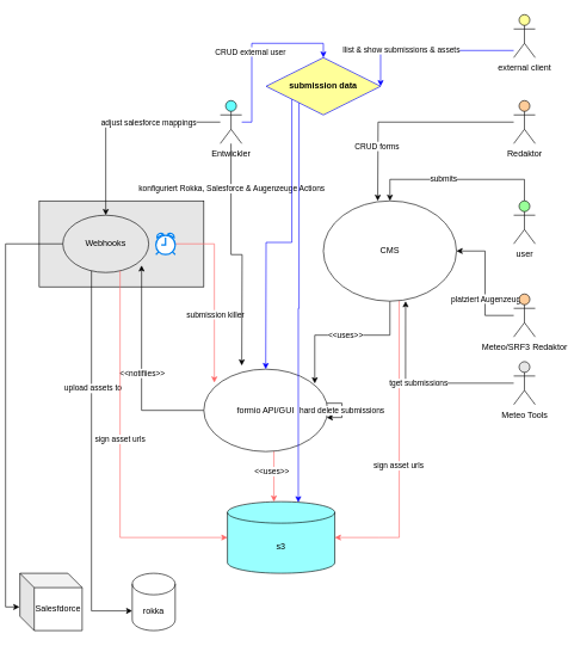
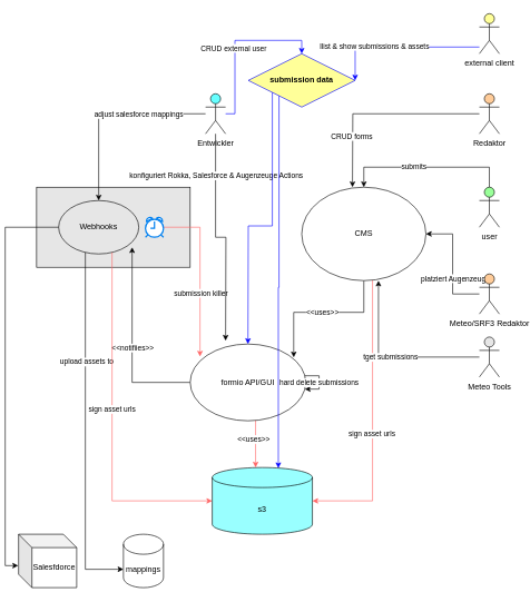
  <mxCell id="0" />
  <mxCell id="1" parent="0" />
  <mxCell id="2" value="s3" style="shape=cylinder3;whiteSpace=wrap;html=1;boundedLbl=1;backgroundOutline=1;size=15;fillColor=#99FFFF;" vertex="1" parent="1"><mxGeometry x="310" y="700" width="150" height="100" as="geometry" /></mxCell>
  <mxCell id="3" style="edgeStyle=orthogonalEdgeStyle;rounded=0;orthogonalLoop=1;jettySize=auto;html=1;fillColor=#FF6666;strokeColor=#FF6666;exitX=0.566;exitY=0.991;exitDx=0;exitDy=0;exitPerimeter=0;entryX=0.433;entryY=0;entryDx=0;entryDy=0;entryPerimeter=0;" edge="1" parent="1" source="17" target="2"><mxGeometry relative="1" as="geometry"><mxPoint x="375" y="650" as="sourcePoint" /></mxGeometry></mxCell>
  <mxCell id="4" value="&amp;lt;&amp;lt;uses&amp;gt;&amp;gt;" style="edgeLabel;html=1;align=center;verticalAlign=middle;resizable=0;points=[];" vertex="1" connectable="0" parent="3"><mxGeometry x="-0.193" y="-3" relative="1" as="geometry"><mxPoint as="offset" /></mxGeometry></mxCell>
  <mxCell id="5" value="" style="rounded=0;whiteSpace=wrap;html=1;fillColor=#E6E6E6;" vertex="1" parent="1"><mxGeometry x="47" y="280" width="230" height="120" as="geometry" /></mxCell>
  <mxCell id="6" value="&amp;lt;&amp;lt;uses&amp;gt;&amp;gt;" style="edgeStyle=orthogonalEdgeStyle;rounded=0;orthogonalLoop=1;jettySize=auto;html=1;entryX=0.896;entryY=0.174;entryDx=0;entryDy=0;entryPerimeter=0;" edge="1" parent="1" source="9" target="17"><mxGeometry relative="1" as="geometry" /></mxCell>
  <mxCell id="7" style="edgeStyle=orthogonalEdgeStyle;rounded=0;orthogonalLoop=1;jettySize=auto;html=1;strokeColor=#FF6666;" edge="1" parent="1" source="9"><mxGeometry relative="1" as="geometry"><mxPoint x="460" y="750" as="targetPoint" /><Array as="points"><mxPoint x="550" y="750" /><mxPoint x="522" y="750" /></Array></mxGeometry></mxCell>
  <mxCell id="8" value="sign asset urls" style="edgeLabel;html=1;align=center;verticalAlign=middle;resizable=0;points=[];" vertex="1" connectable="0" parent="7"><mxGeometry x="0.093" y="-2" relative="1" as="geometry"><mxPoint as="offset" /></mxGeometry></mxCell>
  <mxCell id="9" value="CMS" style="ellipse;whiteSpace=wrap;html=1;" vertex="1" parent="1"><mxGeometry x="444" y="280" width="186" height="140" as="geometry" /></mxCell>
  <mxCell id="10" style="edgeStyle=orthogonalEdgeStyle;rounded=0;orthogonalLoop=1;jettySize=auto;html=1;entryX=0.085;entryY=0.163;entryDx=0;entryDy=0;entryPerimeter=0;startArrow=none;strokeColor=#FF6666;" edge="1" parent="1" source="27" target="17"><mxGeometry relative="1" as="geometry"><mxPoint x="260" y="370" as="sourcePoint" /></mxGeometry></mxCell>
  <mxCell id="11" value="submission killer" style="edgeLabel;html=1;align=center;verticalAlign=middle;resizable=0;points=[];" vertex="1" connectable="0" parent="10"><mxGeometry x="0.23" y="1" relative="1" as="geometry"><mxPoint as="offset" /></mxGeometry></mxCell>
  <mxCell id="12" style="edgeStyle=orthogonalEdgeStyle;rounded=0;orthogonalLoop=1;jettySize=auto;html=1;entryX=0;entryY=0;entryDx=0;entryDy=52.5;entryPerimeter=0;" edge="1" parent="1" source="14" target="28"><mxGeometry relative="1" as="geometry"><Array as="points"><mxPoint x="120" y="853" /></Array></mxGeometry></mxCell>
  <mxCell id="13" value="upload assets to" style="edgeLabel;html=1;align=center;verticalAlign=middle;resizable=0;points=[];" vertex="1" connectable="0" parent="12"><mxGeometry x="-0.382" y="1" relative="1" as="geometry"><mxPoint as="offset" /></mxGeometry></mxCell>
  <mxCell id="14" value="Webhooks" style="ellipse;whiteSpace=wrap;html=1;fillColor=#e6e6e6;" vertex="1" parent="1"><mxGeometry x="80" y="300" width="120" height="80" as="geometry" /></mxCell>
  <mxCell id="15" style="edgeStyle=orthogonalEdgeStyle;rounded=0;orthogonalLoop=1;jettySize=auto;html=1;entryX=0.917;entryY=0.875;entryDx=0;entryDy=0;entryPerimeter=0;" edge="1" parent="1" source="17" target="14"><mxGeometry relative="1" as="geometry" /></mxCell>
  <mxCell id="16" value="&amp;lt;&amp;lt;notifiies&amp;gt;&amp;gt;" style="edgeLabel;html=1;align=center;verticalAlign=middle;resizable=0;points=[];" vertex="1" connectable="0" parent="15"><mxGeometry x="-0.038" relative="1" as="geometry"><mxPoint as="offset" /></mxGeometry></mxCell>
  <mxCell id="17" value="formio API/GUI" style="ellipse;whiteSpace=wrap;html=1;" vertex="1" parent="1"><mxGeometry x="277" y="515" width="173" height="115" as="geometry" /></mxCell>
  <mxCell id="18" style="edgeStyle=orthogonalEdgeStyle;rounded=0;orthogonalLoop=1;jettySize=auto;html=1;" edge="1" parent="1" source="20"><mxGeometry relative="1" as="geometry"><mxPoint x="520" y="280" as="targetPoint" /></mxGeometry></mxCell>
  <mxCell id="19" value="CRUD forms" style="edgeLabel;html=1;align=center;verticalAlign=middle;resizable=0;points=[];" vertex="1" connectable="0" parent="18"><mxGeometry x="0.491" y="-2" relative="1" as="geometry"><mxPoint as="offset" /></mxGeometry></mxCell>
  <mxCell id="20" value="Redaktor" style="shape=umlActor;verticalLabelPosition=bottom;verticalAlign=top;html=1;outlineConnect=0;fillColor=#FFCC99;" vertex="1" parent="1"><mxGeometry x="710" y="140" width="30" height="60" as="geometry" /></mxCell>
  <mxCell id="21" style="edgeStyle=orthogonalEdgeStyle;rounded=0;orthogonalLoop=1;jettySize=auto;html=1;entryX=0.5;entryY=0;entryDx=0;entryDy=0;" edge="1" parent="1" source="23" target="9"><mxGeometry relative="1" as="geometry"><Array as="points"><mxPoint x="725" y="250" /><mxPoint x="537" y="250" /></Array></mxGeometry></mxCell>
  <mxCell id="22" value="submits" style="edgeLabel;html=1;align=center;verticalAlign=middle;resizable=0;points=[];" vertex="1" connectable="0" parent="21"><mxGeometry x="0.158" y="-2" relative="1" as="geometry"><mxPoint as="offset" /></mxGeometry></mxCell>
  <mxCell id="23" value="user" style="shape=umlActor;verticalLabelPosition=bottom;verticalAlign=top;html=1;outlineConnect=0;fillColor=#99FF99;" vertex="1" parent="1"><mxGeometry x="710" y="280" width="30" height="60" as="geometry" /></mxCell>
  <mxCell id="24" style="edgeStyle=orthogonalEdgeStyle;rounded=0;orthogonalLoop=1;jettySize=auto;html=1;entryX=0;entryY=0.5;entryDx=0;entryDy=0;entryPerimeter=0;fillColor=#FF6666;strokeColor=#FF6666;" edge="1" parent="1" source="14" target="2"><mxGeometry relative="1" as="geometry"><Array as="points"><mxPoint x="160" y="750" /></Array></mxGeometry></mxCell>
  <mxCell id="25" value="sign asset urls" style="edgeLabel;html=1;align=center;verticalAlign=middle;resizable=0;points=[];" vertex="1" connectable="0" parent="24"><mxGeometry x="-0.1" y="-1" relative="1" as="geometry"><mxPoint as="offset" /></mxGeometry></mxCell>
  <mxCell id="26" style="edgeStyle=orthogonalEdgeStyle;rounded=0;orthogonalLoop=1;jettySize=auto;html=1;entryX=-0.007;entryY=0.588;entryDx=0;entryDy=0;entryPerimeter=0;exitX=0;exitY=0.5;exitDx=0;exitDy=0;" edge="1" parent="1" source="14" target="29"><mxGeometry relative="1" as="geometry"><mxPoint x="90" y="340" as="sourcePoint" /></mxGeometry></mxCell>
  <mxCell id="27" value="" style="html=1;verticalLabelPosition=bottom;align=center;labelBackgroundColor=#ffffff;verticalAlign=top;strokeWidth=2;strokeColor=#0080F0;shadow=0;dashed=0;shape=mxgraph.ios7.icons.alarm_clock;" vertex="1" parent="1"><mxGeometry x="210" y="325" width="27" height="30" as="geometry" /></mxCell>
- <mxCell id="28" value="rokka" style="shape=cylinder3;whiteSpace=wrap;html=1;boundedLbl=1;backgroundOutline=1;size=15;" vertex="1" parent="1"><mxGeometry x="177" y="800" width="60" height="80" as="geometry" /></mxCell>
+ <mxCell id="28" value="mappings" style="shape=cylinder3;whiteSpace=wrap;html=1;boundedLbl=1;backgroundOutline=1;size=15;" vertex="1" parent="1"><mxGeometry x="177" y="800" width="60" height="80" as="geometry" /></mxCell>
  <mxCell id="29" value="Salesfdorce" style="shape=cube;whiteSpace=wrap;html=1;boundedLbl=1;backgroundOutline=1;darkOpacity=0.05;darkOpacity2=0.1;" vertex="1" parent="1"><mxGeometry x="20" y="800" width="87" height="80" as="geometry" /></mxCell>
  <mxCell id="30" style="edgeStyle=orthogonalEdgeStyle;rounded=0;orthogonalLoop=1;jettySize=auto;html=1;entryX=1;entryY=0.5;entryDx=0;entryDy=0;" edge="1" parent="1" source="32" target="9"><mxGeometry relative="1" as="geometry" /></mxCell>
  <mxCell id="31" value="platziert Augenzeuge" style="edgeLabel;html=1;align=center;verticalAlign=middle;resizable=0;points=[];" vertex="1" connectable="0" parent="30"><mxGeometry x="-0.245" y="-3" relative="1" as="geometry"><mxPoint as="offset" /></mxGeometry></mxCell>
  <mxCell id="32" value="Meteo/SRF3 Redaktor" style="shape=umlActor;verticalLabelPosition=bottom;verticalAlign=top;html=1;outlineConnect=0;fillColor=#FFCC99;" vertex="1" parent="1"><mxGeometry x="710" y="410" width="30" height="60" as="geometry" /></mxCell>
  <mxCell id="33" value="tget submissions" style="edgeStyle=orthogonalEdgeStyle;rounded=0;orthogonalLoop=1;jettySize=auto;html=1;entryX=0.618;entryY=1;entryDx=0;entryDy=0;entryPerimeter=0;" edge="1" parent="1" source="34" target="9"><mxGeometry relative="1" as="geometry" /></mxCell>
  <mxCell id="34" value="Meteo Tools" style="shape=umlActor;verticalLabelPosition=bottom;verticalAlign=top;html=1;outlineConnect=0;fillColor=#E6E6E6;" vertex="1" parent="1"><mxGeometry x="710" y="504.5" width="30" height="60" as="geometry" /></mxCell>
  <mxCell id="35" style="edgeStyle=orthogonalEdgeStyle;rounded=0;orthogonalLoop=1;jettySize=auto;html=1;" edge="1" parent="1" source="41"><mxGeometry relative="1" as="geometry"><mxPoint x="330" y="510" as="targetPoint" /></mxGeometry></mxCell>
  <mxCell id="36" value="konfiguriert Rokka, Salesforce &amp;amp; Augenzeuge Actions" style="edgeLabel;html=1;align=center;verticalAlign=middle;resizable=0;points=[];" vertex="1" connectable="0" parent="35"><mxGeometry x="-0.62" relative="1" as="geometry"><mxPoint as="offset" /></mxGeometry></mxCell>
  <mxCell id="37" style="edgeStyle=orthogonalEdgeStyle;rounded=0;orthogonalLoop=1;jettySize=auto;html=1;entryX=0.5;entryY=0;entryDx=0;entryDy=0;strokeColor=#000000;fillColor=#FF6666;" edge="1" parent="1" source="41" target="14"><mxGeometry relative="1" as="geometry" /></mxCell>
  <mxCell id="38" value="adjust salesforce mappings" style="edgeLabel;html=1;align=center;verticalAlign=middle;resizable=0;points=[];" vertex="1" connectable="0" parent="37"><mxGeometry x="-0.303" relative="1" as="geometry"><mxPoint as="offset" /></mxGeometry></mxCell>
  <mxCell id="39" style="edgeStyle=orthogonalEdgeStyle;rounded=0;orthogonalLoop=1;jettySize=auto;html=1;entryX=0.5;entryY=0;entryDx=0;entryDy=0;fillColor=#0000CC;strokeColor=#0000FF;" edge="1" parent="1" source="41" target="46"><mxGeometry relative="1" as="geometry"><Array as="points"><mxPoint x="344" y="170" /><mxPoint x="344" y="60" /><mxPoint x="444" y="60" /></Array></mxGeometry></mxCell>
  <mxCell id="40" value="CRUD external user" style="edgeLabel;html=1;align=center;verticalAlign=middle;resizable=0;points=[];" vertex="1" connectable="0" parent="39"><mxGeometry x="-0.074" y="3" relative="1" as="geometry"><mxPoint as="offset" /></mxGeometry></mxCell>
  <mxCell id="41" value="Entwickler" style="shape=umlActor;verticalLabelPosition=bottom;verticalAlign=top;html=1;outlineConnect=0;fillColor=#66FFFF;" vertex="1" parent="1"><mxGeometry x="300" y="140" width="30" height="60" as="geometry" /></mxCell>
  <mxCell id="42" style="edgeStyle=orthogonalEdgeStyle;rounded=0;orthogonalLoop=1;jettySize=auto;html=1;strokeColor=#000000;fillColor=#FF6666;" edge="1" parent="1" source="17" target="17"><mxGeometry relative="1" as="geometry" /></mxCell>
  <mxCell id="43" value="hard delete submissions&lt;br&gt;" style="edgeLabel;html=1;align=center;verticalAlign=middle;resizable=0;points=[];" vertex="1" connectable="0" parent="42"><mxGeometry x="-0.511" y="4" relative="1" as="geometry"><mxPoint x="6" y="14" as="offset" /></mxGeometry></mxCell>
  <mxCell id="44" style="edgeStyle=orthogonalEdgeStyle;rounded=0;orthogonalLoop=1;jettySize=auto;html=1;strokeColor=#0000FF;fillColor=#0000FF;" edge="1" parent="1" source="46" target="17"><mxGeometry relative="1" as="geometry"><Array as="points"><mxPoint x="400" y="338" /><mxPoint x="364" y="338" /></Array></mxGeometry></mxCell>
  <mxCell id="45" style="edgeStyle=orthogonalEdgeStyle;rounded=0;orthogonalLoop=1;jettySize=auto;html=1;entryX=0.66;entryY=0.01;entryDx=0;entryDy=0;entryPerimeter=0;strokeColor=#0000FF;fillColor=#0000FF;" edge="1" parent="1" source="46" target="2"><mxGeometry relative="1" as="geometry"><Array as="points"><mxPoint x="410" y="430" /><mxPoint x="409" y="430" /></Array></mxGeometry></mxCell>
  <mxCell id="46" value="&lt;b&gt;submission data&lt;/b&gt;" style="rhombus;whiteSpace=wrap;html=1;fillColor=#FFFF99;strokeColor=#0000FF;" vertex="1" parent="1"><mxGeometry x="364" y="80" width="160" height="80" as="geometry" /></mxCell>
  <mxCell id="47" style="edgeStyle=orthogonalEdgeStyle;rounded=0;orthogonalLoop=1;jettySize=auto;html=1;entryX=1;entryY=0.5;entryDx=0;entryDy=0;fillColor=#0000FF;strokeColor=#0000FF;" edge="1" parent="1" source="49" target="46"><mxGeometry relative="1" as="geometry"><Array as="points"><mxPoint x="610" y="70" /><mxPoint x="610" y="70" /></Array></mxGeometry></mxCell>
  <mxCell id="48" value="llist &amp;amp; show submissions &amp;amp; assets" style="edgeLabel;html=1;align=center;verticalAlign=middle;resizable=0;points=[];" vertex="1" connectable="0" parent="47"><mxGeometry x="0.336" y="-2" relative="1" as="geometry"><mxPoint as="offset" /></mxGeometry></mxCell>
  <mxCell id="49" value="external client" style="shape=umlActor;verticalLabelPosition=bottom;verticalAlign=top;html=1;outlineConnect=0;fillColor=#FFFF99;" vertex="1" parent="1"><mxGeometry x="710" y="20" width="30" height="60" as="geometry" /></mxCell>
